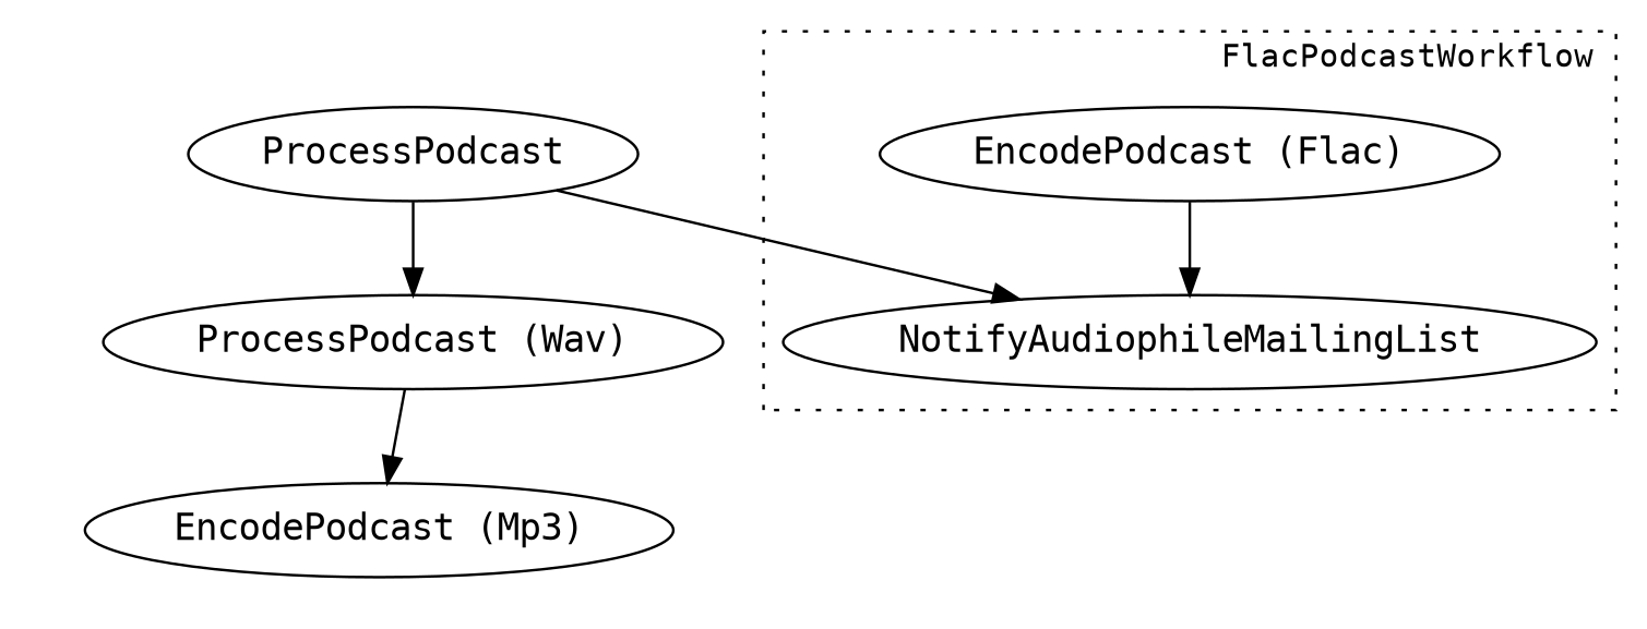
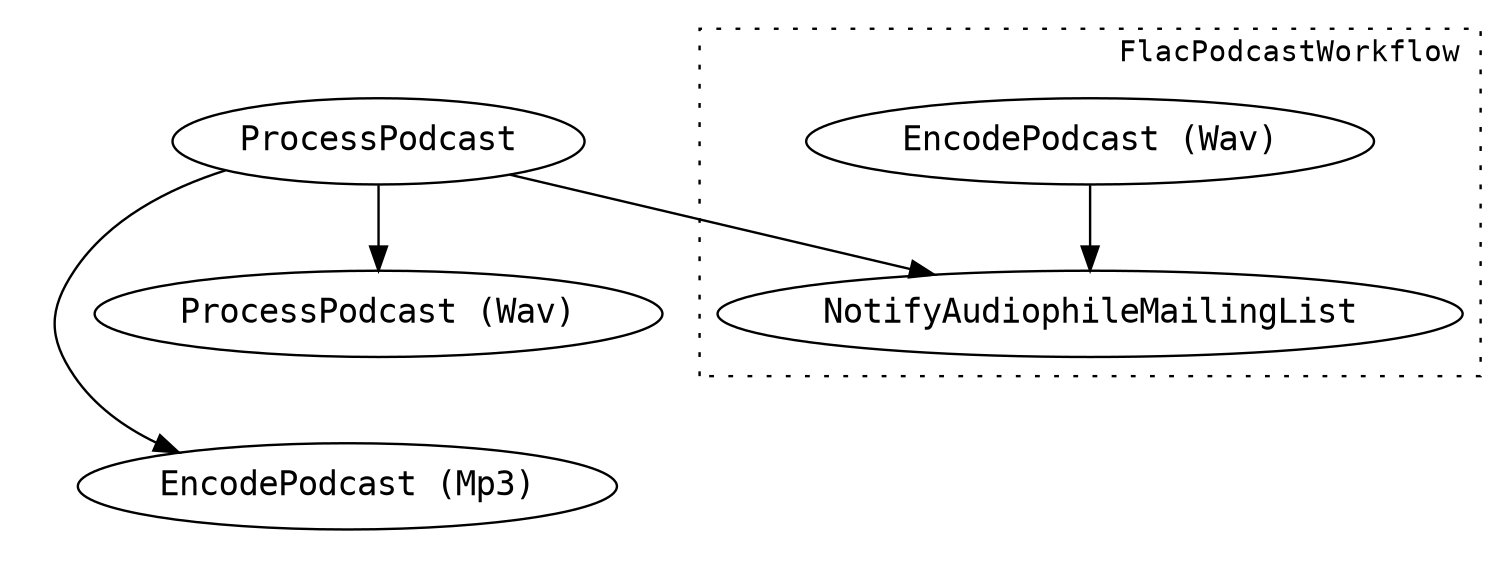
  digraph {
    fontname="DejaVu Sans Mono"
    node [fontname="DejaVu Sans Mono"]
    edge [fontname="DejaVu Sans Mono"]
    n1 [label="EncodePodcast (Mp3)"]
    n2 [label="ProcessPodcast (Wav)"]
    ProcessPodcast
-   n4 [label="EncodePodcast (Flac)"]
+   n4 [label="EncodePodcast (Wav)"]
    NotifyAudiophileMailingList
    subgraph cluster_1 {
      style=invis
      n1
      n2
      ProcessPodcast
    }
    subgraph cluster_2 {
      fontsize=12
      label=FlacPodcastWorkflow
      labeljust=r
      labelloc=t
      style=dotted
      n4
      NotifyAudiophileMailingList
    }
-   n2 -> n1
+   ProcessPodcast -> n1
    ProcessPodcast -> n2
    ProcessPodcast -> NotifyAudiophileMailingList
    n4 -> NotifyAudiophileMailingList
  }
